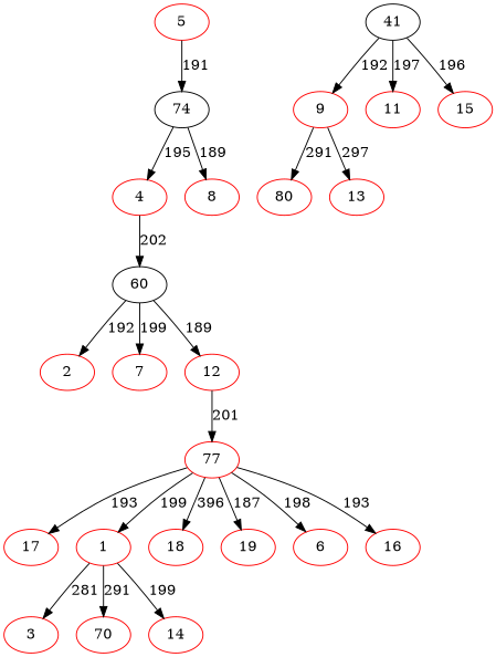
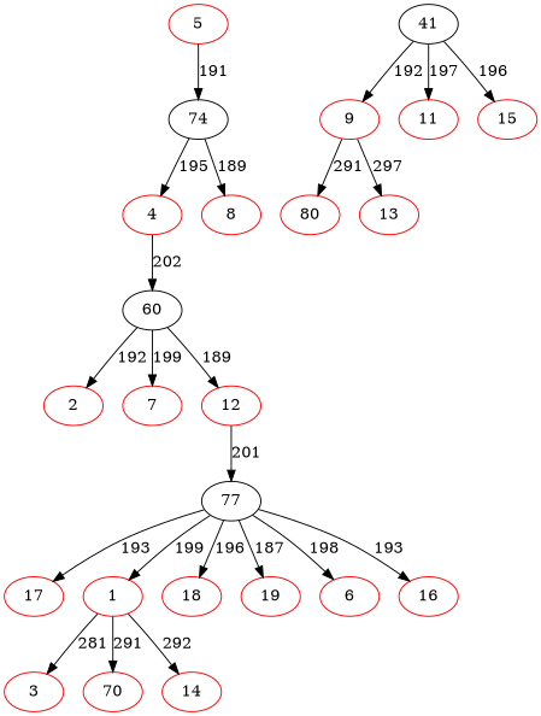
  digraph {
    node [color=red]
    74 [color=black]
    5
    4
    8
    60 [color=black]
    2
    7
    12
-   77
+   77 [color=black]
    17
    1
    18
    19
    6
    16
    3
    n17 [label=70]
    14
    41 [color=black]
    9
    11
    15
    n23 [label=80]
    13
    74 -> 4 [label=195]
    74 -> 8 [label=189]
    5 -> 74 [label=191]
    4 -> 60 [label=202]
    60 -> 2 [label=192]
    60 -> 7 [label=199]
    60 -> 12 [label=189]
    12 -> 77 [label=201]
    77 -> 17 [label=193]
    77 -> 1 [label=199]
-   77 -> 18 [label=396]
+   77 -> 18 [label=196]
    77 -> 19 [label=187]
    77 -> 6 [label=198]
    77 -> 16 [label=193]
    1 -> 3 [label=281]
    1 -> n17 [label=291]
-   1 -> 14 [label=199]
+   1 -> 14 [label=292]
    41 -> 9 [label=192]
    41 -> 11 [label=197]
    41 -> 15 [label=196]
    9 -> n23 [label=291]
    9 -> 13 [label=297]
  }
